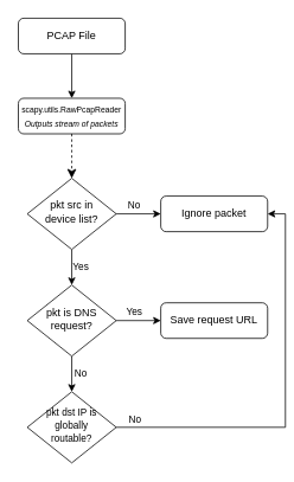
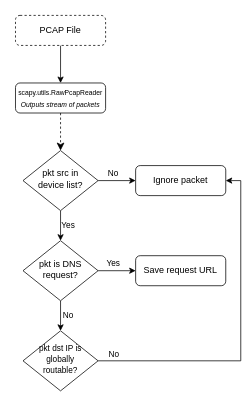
  <mxCell id="0" />
  <mxCell id="1" parent="0" />
  <mxCell id="2" value="" style="rounded=0;html=1;jettySize=auto;orthogonalLoop=1;fontSize=11;endArrow=classic;endFill=1;endSize=8;strokeWidth=1;shadow=0;labelBackgroundColor=none;edgeStyle=orthogonalEdgeStyle;dashed=1;" parent="1" source="3" edge="1"><mxGeometry relative="1" as="geometry"><mxPoint x="80" y="200" as="targetPoint" /></mxGeometry></mxCell>
  <mxCell id="3" value="&lt;font style=&quot;font-size: 9px&quot;&gt;scapy.utils.RawPcapReader&lt;br&gt;&lt;i&gt;Outputs stream of packets&lt;/i&gt;&lt;br&gt;&lt;/font&gt;" style="rounded=1;whiteSpace=wrap;html=1;fontSize=12;glass=0;strokeWidth=1;shadow=0;" parent="1" vertex="1"><mxGeometry x="20" y="110" width="120" height="40" as="geometry" /></mxCell>
  <mxCell id="4" style="edgeStyle=orthogonalEdgeStyle;rounded=0;orthogonalLoop=1;jettySize=auto;html=1;endArrow=classic;endFill=1;" edge="1" parent="1" source="5" target="3"><mxGeometry relative="1" as="geometry" /></mxCell>
- <mxCell id="5" value="PCAP File" style="rounded=1;whiteSpace=wrap;html=1;fontSize=12;glass=0;strokeWidth=1;shadow=0;" vertex="1" parent="1"><mxGeometry x="20" y="20" width="120" height="40" as="geometry" /></mxCell>
+ <mxCell id="5" value="PCAP File" style="rounded=1;whiteSpace=wrap;html=1;fontSize=12;glass=0;strokeWidth=1;shadow=0;dashed=1;" vertex="1" parent="1"><mxGeometry x="20" y="20" width="120" height="40" as="geometry" /></mxCell>
  <mxCell id="6" style="edgeStyle=orthogonalEdgeStyle;rounded=0;orthogonalLoop=1;jettySize=auto;html=1;exitX=1;exitY=0.5;exitDx=0;exitDy=0;entryX=0;entryY=0.5;entryDx=0;entryDy=0;endArrow=classic;endFill=1;" edge="1" parent="1" source="9" target="10"><mxGeometry relative="1" as="geometry" /></mxCell>
  <mxCell id="7" value="No" style="edgeLabel;html=1;align=center;verticalAlign=middle;resizable=0;points=[];" vertex="1" connectable="0" parent="6"><mxGeometry x="-0.314" relative="1" as="geometry"><mxPoint x="2.86" y="-10" as="offset" /></mxGeometry></mxCell>
  <mxCell id="8" value="Yes" style="edgeStyle=orthogonalEdgeStyle;rounded=0;orthogonalLoop=1;jettySize=auto;html=1;endArrow=classic;endFill=1;" edge="1" parent="1" source="9" target="13"><mxGeometry y="10" relative="1" as="geometry"><mxPoint as="offset" /></mxGeometry></mxCell>
  <mxCell id="9" value="&lt;font style=&quot;font-size: 12px&quot;&gt;pkt src in &lt;br&gt;device list?&lt;/font&gt;" style="rhombus;whiteSpace=wrap;html=1;shadow=0;fontFamily=Helvetica;fontSize=12;align=center;strokeWidth=1;spacing=6;spacingTop=-4;" vertex="1" parent="1"><mxGeometry x="30" y="200" width="100" height="80" as="geometry" /></mxCell>
  <mxCell id="10" value="Ignore packet" style="rounded=1;whiteSpace=wrap;html=1;fontSize=12;glass=0;strokeWidth=1;shadow=0;" vertex="1" parent="1"><mxGeometry x="180" y="220" width="120" height="40" as="geometry" /></mxCell>
  <mxCell id="11" value="Yes" style="edgeStyle=orthogonalEdgeStyle;rounded=0;orthogonalLoop=1;jettySize=auto;html=1;exitX=1;exitY=0.5;exitDx=0;exitDy=0;entryX=0;entryY=0.5;entryDx=0;entryDy=0;endArrow=classic;endFill=1;" edge="1" parent="1" source="13" target="14"><mxGeometry x="-0.2" y="10" relative="1" as="geometry"><mxPoint as="offset" /></mxGeometry></mxCell>
  <mxCell id="12" value="No" style="edgeStyle=orthogonalEdgeStyle;rounded=0;orthogonalLoop=1;jettySize=auto;html=1;exitX=0.5;exitY=1;exitDx=0;exitDy=0;entryX=0.5;entryY=0;entryDx=0;entryDy=0;endArrow=classic;endFill=1;" edge="1" parent="1" source="13" target="17"><mxGeometry y="10" relative="1" as="geometry"><mxPoint as="offset" /></mxGeometry></mxCell>
  <mxCell id="13" value="pkt is DNS request?" style="rhombus;whiteSpace=wrap;html=1;shadow=0;fontFamily=Helvetica;fontSize=12;align=center;strokeWidth=1;spacing=6;spacingTop=-4;" vertex="1" parent="1"><mxGeometry x="30" y="320" width="100" height="80" as="geometry" /></mxCell>
  <mxCell id="14" value="Save request URL" style="rounded=1;whiteSpace=wrap;html=1;fontSize=12;glass=0;strokeWidth=1;shadow=0;" vertex="1" parent="1"><mxGeometry x="180" y="340" width="120" height="40" as="geometry" /></mxCell>
  <mxCell id="15" style="edgeStyle=orthogonalEdgeStyle;rounded=0;orthogonalLoop=1;jettySize=auto;html=1;exitX=1;exitY=0.5;exitDx=0;exitDy=0;entryX=1;entryY=0.5;entryDx=0;entryDy=0;endArrow=classic;endFill=1;" edge="1" parent="1" source="17" target="10"><mxGeometry relative="1" as="geometry" /></mxCell>
  <mxCell id="16" value="No" style="edgeLabel;html=1;align=center;verticalAlign=middle;resizable=0;points=[];" vertex="1" connectable="0" parent="15"><mxGeometry x="-0.778" y="-1" relative="1" as="geometry"><mxPoint x="-29.71" y="-11" as="offset" /></mxGeometry></mxCell>
  <mxCell id="17" value="&lt;font style=&quot;font-size: 11px&quot;&gt;pkt dst IP is globally &lt;br&gt;routable?&lt;/font&gt;" style="rhombus;whiteSpace=wrap;html=1;shadow=0;fontFamily=Helvetica;fontSize=12;align=center;strokeWidth=1;spacing=6;spacingTop=-4;" vertex="1" parent="1"><mxGeometry x="30" y="440" width="100" height="80" as="geometry" /></mxCell>
